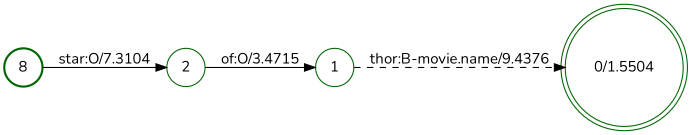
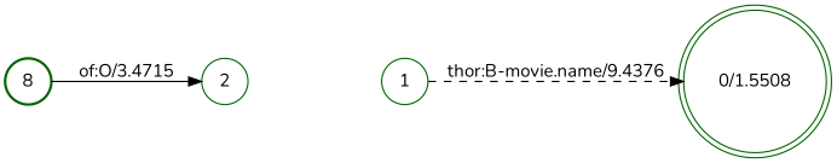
  digraph {
    fontname=Nunito
    nodesep=0.25
    rankdir=LR
    ranksep=0.4
    node [color=darkgreen fontname=Nunito fontsize=14 shape=circle style=solid]
    edge [fontname=Nunito fontsize=14 style=solid]
    n1 [label=8 style=bold]
    n2 [label=2]
    n3 [label=1]
-   n4 [label="0/1.5504" shape=doublecircle]
-   n1 -> n2 [label="star:O/7.3104"]
-   n2 -> n3 [label="of:O/3.4715"]
+   n4 [label="0/1.5508" shape=doublecircle]
+   n1 -> n2 [label="of:O/3.4715"]
    n3 -> n4 [label="thor:B-movie.name/9.4376" style=dashed]
  }
